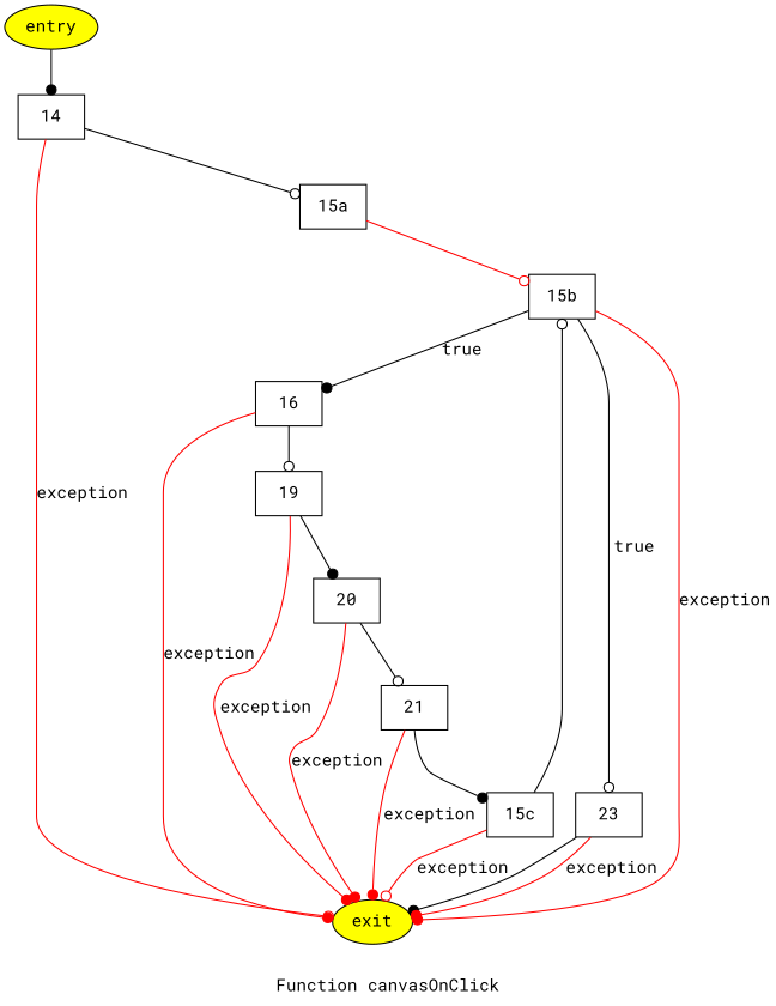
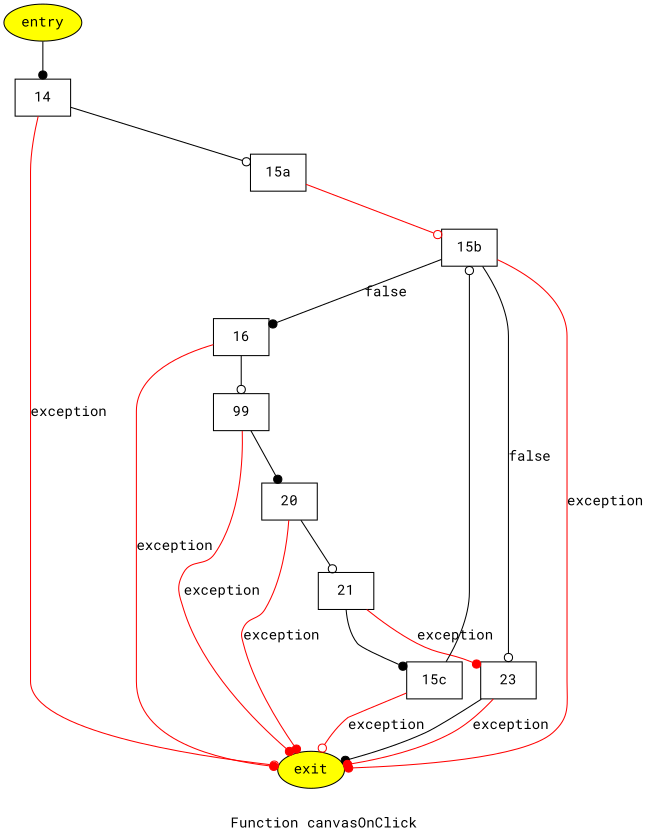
  digraph {
    fontname="Roboto Mono"
    label="Function canvasOnClick"
    node [fontname="Roboto Mono" shape=box]
    edge [arrowhead=dot fontname="Roboto Mono"]
    n1 [fillcolor=yellow label=entry shape=ellipse style=filled]
    n2 [label=14]
    n3 [label="15a"]
    n4 [fillcolor=yellow label=exit shape=ellipse style=filled]
    n5 [label="15b"]
    n6 [label=16]
    n7 [label=23]
-   n8 [label=19]
+   n8 [label=99]
    n9 [label=20]
    n10 [label=21]
    n11 [label="15c"]
    n1 -> n2
    n2 -> n3 [arrowhead=odot]
    n2 -> n4 [arrowhead=odot color=red label=exception]
    n3 -> n5 [arrowhead=odot color=red]
    n5 -> n4 [color=red label=exception]
-   n5 -> n6 [label=true]
-   n5 -> n7 [arrowhead=odot label=true]
+   n5 -> n6 [label=false]
+   n5 -> n7 [arrowhead=odot label=false]
    n6 -> n4 [color=red label=exception]
    n6 -> n8 [arrowhead=odot]
    n7 -> n4
    n7 -> n4 [color=red label=exception]
    n8 -> n4 [color=red label=exception]
    n8 -> n9
    n9 -> n4 [color=red label=exception]
    n9 -> n10 [arrowhead=odot]
-   n10 -> n4 [color=red label=exception]
+   n10 -> n7 [color=red label=exception]
    n10 -> n11
    n11 -> n4 [arrowhead=odot color=red label=exception]
    n11 -> n5 [arrowhead=odot]
  }
